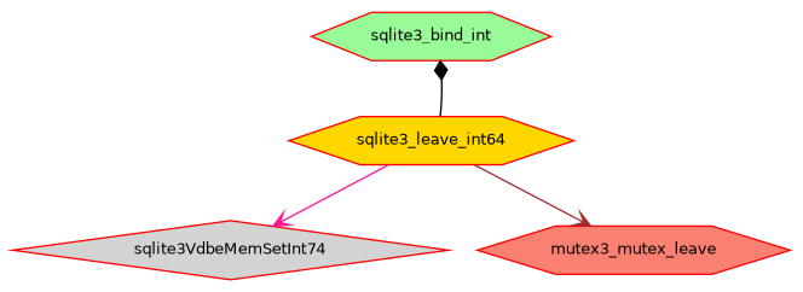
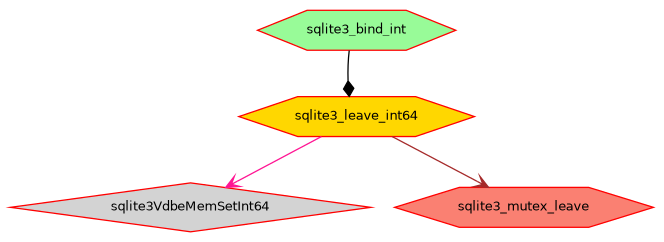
  digraph {
    rankdir=TB
    node [color=red fontname=Helvetica fontsize=10 shape=hexagon style=filled]
    edge [arrowhead=vee fontname=Helvetica fontsize=10 labelfontname=Helvetica labelfontsize=10 style=solid]
    n1 [fillcolor=palegreen fontcolor=black height=0.2 label=sqlite3_bind_int width=0.4]
    n2 [fillcolor=gold height=0.2 label=sqlite3_leave_int64 width=0.4]
-   n3 [fillcolor=lightgrey height=0.2 label=sqlite3VdbeMemSetInt74 shape=diamond width=0.4]
-   n4 [fillcolor=salmon height=0.2 label=mutex3_mutex_leave width=0.4]
-   n2 -> n1 [arrowhead=diamond color=black]
+   n3 [fillcolor=lightgrey height=0.2 label=sqlite3VdbeMemSetInt64 shape=diamond width=0.4]
+   n4 [fillcolor=salmon height=0.2 label=sqlite3_mutex_leave width=0.4]
+   n1 -> n2 [arrowhead=diamond color=black]
    n2 -> n3 [color=deeppink]
    n2 -> n4 [color=brown]
  }
